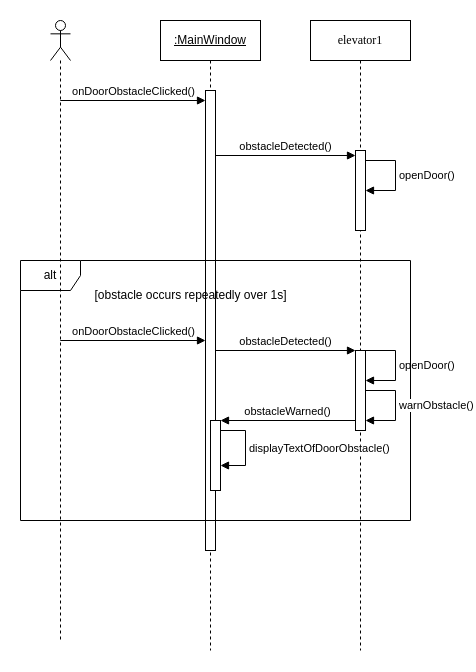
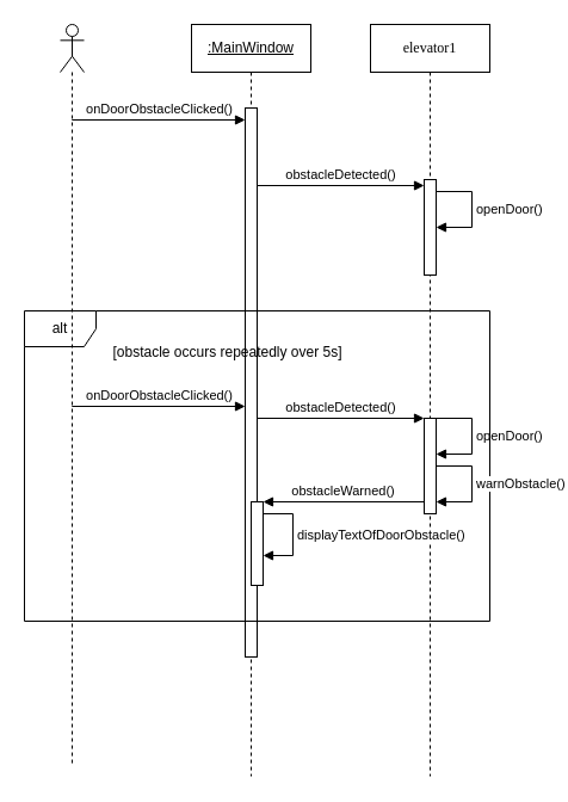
  <mxCell id="0" />
  <mxCell id="1" parent="0" />
  <mxCell id="2" value="elevator1" style="shape=umlLifeline;perimeter=lifelinePerimeter;whiteSpace=wrap;html=1;container=1;collapsible=0;recursiveResize=0;outlineConnect=0;rounded=0;shadow=0;comic=0;labelBackgroundColor=none;strokeWidth=1;fontFamily=Verdana;fontSize=12;align=center;" parent="1" vertex="1"><mxGeometry x="310" y="20" width="100" height="630" as="geometry" /></mxCell>
  <mxCell id="3" value="" style="html=1;points=[[0,0,0,0,5],[0,1,0,0,-5],[1,0,0,0,5],[1,1,0,0,-5]];perimeter=orthogonalPerimeter;outlineConnect=0;targetShapes=umlLifeline;portConstraint=eastwest;newEdgeStyle={&quot;curved&quot;:0,&quot;rounded&quot;:0};" parent="2" vertex="1"><mxGeometry x="45" y="130" width="10" height="80" as="geometry" /></mxCell>
  <mxCell id="4" value="openDoor()" style="html=1;align=left;spacingLeft=2;endArrow=block;rounded=0;edgeStyle=orthogonalEdgeStyle;curved=0;rounded=0;" edge="1" target="3" parent="2"><mxGeometry relative="1" as="geometry"><mxPoint x="55" y="140" as="sourcePoint" /><Array as="points"><mxPoint x="85" y="140" /><mxPoint x="85" y="170" /></Array><mxPoint x="60" y="170" as="targetPoint" /></mxGeometry></mxCell>
  <mxCell id="5" value="openDoor()" style="html=1;align=left;spacingLeft=2;endArrow=block;rounded=0;edgeStyle=orthogonalEdgeStyle;curved=0;rounded=0;" edge="1" parent="2"><mxGeometry relative="1" as="geometry"><mxPoint x="55" y="330" as="sourcePoint" /><Array as="points"><mxPoint x="85" y="330" /><mxPoint x="85" y="360" /></Array><mxPoint x="55" y="360" as="targetPoint" /></mxGeometry></mxCell>
  <mxCell id="6" value="&lt;u style=&quot;font-family: Helvetica;&quot;&gt;:MainWindow&lt;/u&gt;" style="shape=umlLifeline;perimeter=lifelinePerimeter;whiteSpace=wrap;html=1;container=1;collapsible=0;recursiveResize=0;outlineConnect=0;rounded=0;shadow=0;comic=0;labelBackgroundColor=none;strokeWidth=1;fontFamily=Verdana;fontSize=12;align=center;" parent="1" vertex="1"><mxGeometry x="160" y="20" width="100" height="630" as="geometry" /></mxCell>
  <mxCell id="7" value="" style="html=1;points=[[0,0,0,0,5],[0,1,0,0,-5],[1,0,0,0,5],[1,1,0,0,-5]];perimeter=orthogonalPerimeter;outlineConnect=0;targetShapes=umlLifeline;portConstraint=eastwest;newEdgeStyle={&quot;curved&quot;:0,&quot;rounded&quot;:0};" parent="6" vertex="1"><mxGeometry x="45" y="70" width="10" height="460" as="geometry" /></mxCell>
  <mxCell id="8" value="onDoorObstacleClicked()" style="html=1;verticalAlign=bottom;endArrow=block;curved=0;rounded=0;" parent="6" edge="1"><mxGeometry width="80" relative="1" as="geometry"><mxPoint x="-100.214" y="80" as="sourcePoint" /><mxPoint x="45" y="80" as="targetPoint" /></mxGeometry></mxCell>
  <mxCell id="9" value="alt" style="shape=umlFrame;whiteSpace=wrap;html=1;pointerEvents=0;" parent="1" vertex="1"><mxGeometry x="20" y="260" width="390" height="260" as="geometry" /></mxCell>
- <mxCell id="10" value="[obstacle occurs repeatedly over 1s]" style="text;html=1;align=center;verticalAlign=middle;resizable=0;points=[];autosize=1;strokeColor=none;fillColor=none;" parent="1" vertex="1"><mxGeometry x="80" y="280" width="220" height="30" as="geometry" /></mxCell>
+ <mxCell id="10" value="[obstacle occurs repeatedly over 5s]" style="text;html=1;align=center;verticalAlign=middle;resizable=0;points=[];autosize=1;strokeColor=none;fillColor=none;" parent="1" vertex="1"><mxGeometry x="80" y="280" width="220" height="30" as="geometry" /></mxCell>
  <mxCell id="11" value="" style="shape=umlLifeline;perimeter=lifelinePerimeter;whiteSpace=wrap;html=1;container=1;dropTarget=0;collapsible=0;recursiveResize=0;outlineConnect=0;portConstraint=eastwest;newEdgeStyle={&quot;curved&quot;:0,&quot;rounded&quot;:0};participant=umlActor;" parent="1" vertex="1"><mxGeometry x="50" y="20" width="20" height="620" as="geometry" /></mxCell>
  <mxCell id="12" value="obstacleDetected()" style="html=1;verticalAlign=bottom;startArrow=none;endArrow=block;startSize=8;curved=0;rounded=0;entryX=0;entryY=0;entryDx=0;entryDy=5;startFill=0;" parent="1" source="7" target="3" edge="1"><mxGeometry relative="1" as="geometry"><mxPoint x="285" y="155" as="sourcePoint" /></mxGeometry></mxCell>
  <mxCell id="13" value="onDoorObstacleClicked()" style="html=1;verticalAlign=bottom;endArrow=block;curved=0;rounded=0;" parent="1" edge="1"><mxGeometry width="80" relative="1" as="geometry"><mxPoint x="59.786" y="340" as="sourcePoint" /><mxPoint x="205" y="340" as="targetPoint" /></mxGeometry></mxCell>
  <mxCell id="14" value="" style="html=1;points=[[0,0,0,0,5],[0,1,0,0,-5],[1,0,0,0,5],[1,1,0,0,-5]];perimeter=orthogonalPerimeter;outlineConnect=0;targetShapes=umlLifeline;portConstraint=eastwest;newEdgeStyle={&quot;curved&quot;:0,&quot;rounded&quot;:0};" parent="1" vertex="1"><mxGeometry x="355" y="350" width="10" height="80" as="geometry" /></mxCell>
  <mxCell id="15" value="obstacleWarned()" style="html=1;verticalAlign=bottom;endArrow=block;curved=0;rounded=0;" edge="1" parent="1"><mxGeometry width="80" relative="1" as="geometry"><mxPoint x="355" y="420" as="sourcePoint" /><mxPoint x="220" y="420" as="targetPoint" /></mxGeometry></mxCell>
  <mxCell id="16" value="" style="html=1;points=[[0,0,0,0,5],[0,1,0,0,-5],[1,0,0,0,5],[1,1,0,0,-5]];perimeter=orthogonalPerimeter;outlineConnect=0;targetShapes=umlLifeline;portConstraint=eastwest;newEdgeStyle={&quot;curved&quot;:0,&quot;rounded&quot;:0};" vertex="1" parent="1"><mxGeometry x="210" y="420" width="10" height="70" as="geometry" /></mxCell>
  <mxCell id="17" value="displayTextOfDoorObstacle()" style="html=1;align=left;spacingLeft=2;endArrow=block;rounded=0;edgeStyle=orthogonalEdgeStyle;curved=0;rounded=0;" edge="1" target="16" parent="1" source="16"><mxGeometry relative="1" as="geometry"><mxPoint x="230" y="430" as="sourcePoint" /><Array as="points"><mxPoint x="245" y="430" /><mxPoint x="245" y="465" /></Array></mxGeometry></mxCell>
  <mxCell id="18" value="obstacleDetected()" style="html=1;verticalAlign=bottom;startArrow=none;endArrow=block;startSize=8;curved=0;rounded=0;entryX=0;entryY=0;entryDx=0;entryDy=5;startFill=0;" edge="1" parent="1"><mxGeometry relative="1" as="geometry"><mxPoint x="215" y="350" as="sourcePoint" /><mxPoint x="355" y="350" as="targetPoint" /></mxGeometry></mxCell>
  <mxCell id="19" value="warnObstacle()" style="html=1;align=left;spacingLeft=2;endArrow=block;rounded=0;edgeStyle=orthogonalEdgeStyle;curved=0;rounded=0;" edge="1" target="14" parent="1"><mxGeometry relative="1" as="geometry"><mxPoint x="365" y="390" as="sourcePoint" /><Array as="points"><mxPoint x="395" y="390" /><mxPoint x="395" y="420" /></Array><mxPoint x="370" y="420" as="targetPoint" /></mxGeometry></mxCell>
